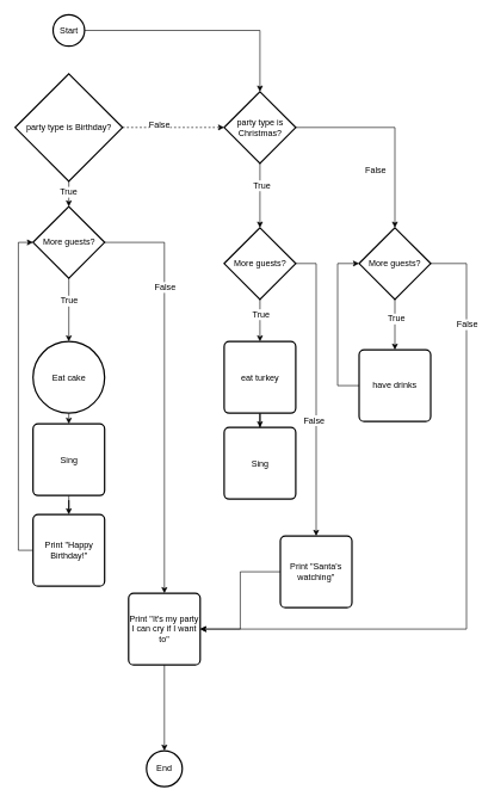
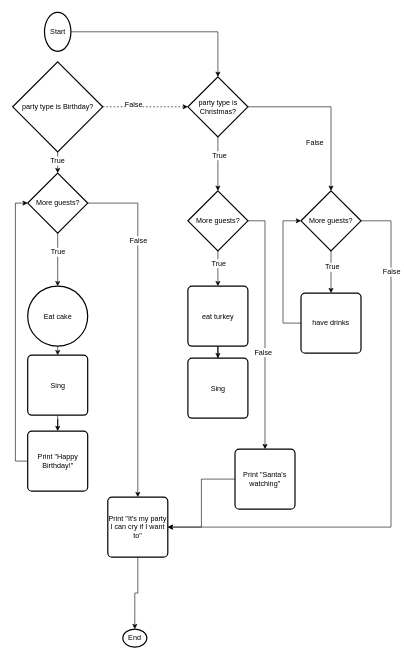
  <mxCell id="0" />
  <mxCell id="1" parent="0" />
  <mxCell id="2" style="edgeStyle=orthogonalEdgeStyle;rounded=0;orthogonalLoop=1;jettySize=auto;html=1;" edge="1" parent="1" source="3" target="22"><mxGeometry relative="1" as="geometry" /></mxCell>
- <mxCell id="3" value="Start" style="strokeWidth=2;html=1;shape=mxgraph.flowchart.start_2;whiteSpace=wrap;" vertex="1" parent="1"><mxGeometry x="73.5" y="20" width="44" height="44" as="geometry" /></mxCell>
+ <mxCell id="3" value="Start" style="strokeWidth=2;html=1;shape=mxgraph.flowchart.start_2;whiteSpace=wrap;" vertex="1" parent="1"><mxGeometry x="73.5" y="20" width="44" height="65" as="geometry" /></mxCell>
  <mxCell id="4" style="edgeStyle=orthogonalEdgeStyle;rounded=0;orthogonalLoop=1;jettySize=auto;html=1;exitX=0.5;exitY=1;exitDx=0;exitDy=0;exitPerimeter=0;" edge="1" parent="1" source="8" target="13"><mxGeometry relative="1" as="geometry" /></mxCell>
  <mxCell id="5" value="True" style="text;html=1;resizable=0;points=[];align=center;verticalAlign=middle;labelBackgroundColor=#ffffff;" vertex="1" connectable="0" parent="4"><mxGeometry x="-0.312" y="-1" relative="1" as="geometry"><mxPoint as="offset" /></mxGeometry></mxCell>
  <mxCell id="6" style="edgeStyle=orthogonalEdgeStyle;rounded=0;orthogonalLoop=1;jettySize=auto;html=1;dashed=1;" edge="1" parent="1" source="8" target="22"><mxGeometry relative="1" as="geometry"><Array as="points"><mxPoint x="251" y="178" /><mxPoint x="251" y="178" /></Array></mxGeometry></mxCell>
  <mxCell id="7" value="False" style="text;html=1;resizable=0;points=[];align=center;verticalAlign=middle;labelBackgroundColor=#ffffff;" vertex="1" connectable="0" parent="6"><mxGeometry x="0.134" y="31" relative="1" as="geometry"><mxPoint x="-30" y="28" as="offset" /></mxGeometry></mxCell>
  <mxCell id="8" value="party type is Birthday?" style="strokeWidth=2;html=1;shape=mxgraph.flowchart.decision;whiteSpace=wrap;" vertex="1" parent="1"><mxGeometry x="20.5" y="102.5" width="150" height="150" as="geometry" /></mxCell>
  <mxCell id="9" style="edgeStyle=orthogonalEdgeStyle;rounded=0;orthogonalLoop=1;jettySize=auto;html=1;exitX=0.5;exitY=1;exitDx=0;exitDy=0;exitPerimeter=0;entryX=0.5;entryY=0;entryDx=0;entryDy=0;" edge="1" parent="1" source="13" target="15"><mxGeometry relative="1" as="geometry" /></mxCell>
  <mxCell id="10" value="True" style="text;html=1;resizable=0;points=[];align=center;verticalAlign=middle;labelBackgroundColor=#ffffff;" vertex="1" connectable="0" parent="9"><mxGeometry x="-0.291" relative="1" as="geometry"><mxPoint as="offset" /></mxGeometry></mxCell>
  <mxCell id="11" style="edgeStyle=orthogonalEdgeStyle;rounded=0;orthogonalLoop=1;jettySize=auto;html=1;" edge="1" parent="1" source="13" target="34"><mxGeometry relative="1" as="geometry" /></mxCell>
  <mxCell id="12" value="False" style="text;html=1;resizable=0;points=[];align=center;verticalAlign=middle;labelBackgroundColor=#ffffff;" vertex="1" connectable="0" parent="11"><mxGeometry x="-0.625" y="-38" relative="1" as="geometry"><mxPoint x="38" y="38" as="offset" /></mxGeometry></mxCell>
  <mxCell id="13" value="More guests?" style="strokeWidth=2;html=1;shape=mxgraph.flowchart.decision;whiteSpace=wrap;" vertex="1" parent="1"><mxGeometry x="45.5" y="288" width="100" height="100" as="geometry" /></mxCell>
  <mxCell id="14" style="edgeStyle=orthogonalEdgeStyle;rounded=0;orthogonalLoop=1;jettySize=auto;html=1;exitX=0.5;exitY=1;exitDx=0;exitDy=0;entryX=0.5;entryY=0;entryDx=0;entryDy=0;" edge="1" parent="1" source="15" target="17"><mxGeometry relative="1" as="geometry" /></mxCell>
  <mxCell id="15" value="Eat cake" style="ellipse;whiteSpace=wrap;html=1;absoluteArcSize=1;arcSize=14;strokeWidth=2;" vertex="1" parent="1"><mxGeometry x="45.5" y="476.5" width="100" height="100" as="geometry" /></mxCell>
  <mxCell id="16" style="edgeStyle=orthogonalEdgeStyle;rounded=0;orthogonalLoop=1;jettySize=auto;html=1;" edge="1" parent="1" source="17" target="37"><mxGeometry relative="1" as="geometry" /></mxCell>
  <mxCell id="17" value="Sing" style="rounded=1;whiteSpace=wrap;html=1;absoluteArcSize=1;arcSize=14;strokeWidth=2;" vertex="1" parent="1"><mxGeometry x="45.5" y="591.5" width="100" height="100" as="geometry" /></mxCell>
  <mxCell id="18" style="edgeStyle=orthogonalEdgeStyle;rounded=0;orthogonalLoop=1;jettySize=auto;html=1;" edge="1" parent="1" source="22" target="27"><mxGeometry relative="1" as="geometry" /></mxCell>
  <mxCell id="19" value="True" style="text;html=1;resizable=0;points=[];align=center;verticalAlign=middle;labelBackgroundColor=#ffffff;" vertex="1" connectable="0" parent="18"><mxGeometry x="-0.315" y="2" relative="1" as="geometry"><mxPoint as="offset" /></mxGeometry></mxCell>
  <mxCell id="20" style="edgeStyle=orthogonalEdgeStyle;rounded=0;orthogonalLoop=1;jettySize=auto;html=1;" edge="1" parent="1" source="40" target="32"><mxGeometry relative="1" as="geometry" /></mxCell>
  <mxCell id="21" value="True" style="text;html=1;resizable=0;points=[];align=center;verticalAlign=middle;labelBackgroundColor=#ffffff;" vertex="1" connectable="0" parent="20"><mxGeometry x="-0.246" y="1" relative="1" as="geometry"><mxPoint as="offset" /></mxGeometry></mxCell>
  <mxCell id="22" value="party type is Christmas?" style="strokeWidth=2;html=1;shape=mxgraph.flowchart.decision;whiteSpace=wrap;" vertex="1" parent="1"><mxGeometry x="312.5" y="127.5" width="100" height="100" as="geometry" /></mxCell>
  <mxCell id="23" style="edgeStyle=orthogonalEdgeStyle;rounded=0;orthogonalLoop=1;jettySize=auto;html=1;exitX=0.5;exitY=1;exitDx=0;exitDy=0;exitPerimeter=0;entryX=0.5;entryY=0;entryDx=0;entryDy=0;" edge="1" parent="1" source="27" target="29"><mxGeometry relative="1" as="geometry" /></mxCell>
  <mxCell id="24" value="True" style="text;html=1;resizable=0;points=[];align=center;verticalAlign=middle;labelBackgroundColor=#ffffff;" vertex="1" connectable="0" parent="23"><mxGeometry x="-0.278" y="1" relative="1" as="geometry"><mxPoint as="offset" /></mxGeometry></mxCell>
  <mxCell id="25" style="edgeStyle=orthogonalEdgeStyle;rounded=0;orthogonalLoop=1;jettySize=auto;html=1;entryX=0.5;entryY=0;entryDx=0;entryDy=0;" edge="1" parent="1" source="27" target="44"><mxGeometry relative="1" as="geometry"><Array as="points"><mxPoint x="441" y="367" /></Array></mxGeometry></mxCell>
  <mxCell id="26" value="False" style="text;html=1;resizable=0;points=[];align=center;verticalAlign=middle;labelBackgroundColor=#ffffff;" vertex="1" connectable="0" parent="25"><mxGeometry x="0.201" y="-4" relative="1" as="geometry"><mxPoint y="1" as="offset" /></mxGeometry></mxCell>
  <mxCell id="27" value="More guests?" style="strokeWidth=2;html=1;shape=mxgraph.flowchart.decision;whiteSpace=wrap;" vertex="1" parent="1"><mxGeometry x="312.5" y="317.5" width="100" height="100" as="geometry" /></mxCell>
  <mxCell id="28" style="edgeStyle=orthogonalEdgeStyle;rounded=0;orthogonalLoop=1;jettySize=auto;html=1;" edge="1" parent="1" source="29" target="30"><mxGeometry relative="1" as="geometry" /></mxCell>
  <mxCell id="29" value="eat turkey" style="rounded=1;whiteSpace=wrap;html=1;absoluteArcSize=1;arcSize=14;strokeWidth=2;" vertex="1" parent="1"><mxGeometry x="312.5" y="476.5" width="100" height="100" as="geometry" /></mxCell>
  <mxCell id="30" value="Sing" style="rounded=1;whiteSpace=wrap;html=1;absoluteArcSize=1;arcSize=14;strokeWidth=2;" vertex="1" parent="1"><mxGeometry x="312.5" y="596.5" width="100" height="100" as="geometry" /></mxCell>
  <mxCell id="31" style="edgeStyle=orthogonalEdgeStyle;rounded=0;orthogonalLoop=1;jettySize=auto;html=1;entryX=0;entryY=0.5;entryDx=0;entryDy=0;entryPerimeter=0;exitX=0;exitY=0.5;exitDx=0;exitDy=0;" edge="1" parent="1" source="32" target="40"><mxGeometry relative="1" as="geometry"><Array as="points"><mxPoint x="471" y="538" /><mxPoint x="471" y="368" /></Array></mxGeometry></mxCell>
  <mxCell id="32" value="have drinks" style="rounded=1;whiteSpace=wrap;html=1;absoluteArcSize=1;arcSize=14;strokeWidth=2;" vertex="1" parent="1"><mxGeometry x="501" y="488" width="100" height="100" as="geometry" /></mxCell>
  <mxCell id="33" style="edgeStyle=orthogonalEdgeStyle;rounded=0;orthogonalLoop=1;jettySize=auto;html=1;entryX=0.5;entryY=0;entryDx=0;entryDy=0;entryPerimeter=0;" edge="1" parent="1" source="34" target="35"><mxGeometry relative="1" as="geometry" /></mxCell>
  <mxCell id="34" value="Print &quot;It's my party I can cry if I want to&quot;" style="rounded=1;whiteSpace=wrap;html=1;absoluteArcSize=1;arcSize=14;strokeWidth=2;" vertex="1" parent="1"><mxGeometry x="179" y="828" width="100" height="100" as="geometry" /></mxCell>
- <mxCell id="35" value="End" style="strokeWidth=2;html=1;shape=mxgraph.flowchart.start_2;whiteSpace=wrap;" vertex="1" parent="1"><mxGeometry x="204" y="1048" width="50" height="50" as="geometry" /></mxCell>
+ <mxCell id="35" value="End" style="strokeWidth=2;html=1;shape=mxgraph.flowchart.start_2;whiteSpace=wrap;" vertex="1" parent="1"><mxGeometry x="204" y="1048" width="40" height="30" as="geometry" /></mxCell>
  <mxCell id="36" style="edgeStyle=orthogonalEdgeStyle;rounded=0;orthogonalLoop=1;jettySize=auto;html=1;entryX=0;entryY=0.5;entryDx=0;entryDy=0;entryPerimeter=0;" edge="1" parent="1" source="37" target="13"><mxGeometry relative="1" as="geometry"><Array as="points"><mxPoint x="25" y="768" /><mxPoint x="25" y="338" /></Array></mxGeometry></mxCell>
  <mxCell id="37" value="Print &quot;Happy Birthday!&quot;" style="rounded=1;whiteSpace=wrap;html=1;absoluteArcSize=1;arcSize=14;strokeWidth=2;" vertex="1" parent="1"><mxGeometry x="45.5" y="718" width="100" height="100" as="geometry" /></mxCell>
  <mxCell id="38" style="edgeStyle=orthogonalEdgeStyle;rounded=0;orthogonalLoop=1;jettySize=auto;html=1;" edge="1" parent="1" source="40" target="34"><mxGeometry relative="1" as="geometry"><Array as="points"><mxPoint x="651" y="368" /><mxPoint x="651" y="878" /></Array></mxGeometry></mxCell>
  <mxCell id="39" value="False" style="text;html=1;resizable=0;points=[];align=center;verticalAlign=middle;labelBackgroundColor=#ffffff;" vertex="1" connectable="0" parent="38"><mxGeometry x="-0.71" relative="1" as="geometry"><mxPoint as="offset" /></mxGeometry></mxCell>
  <mxCell id="40" value="More guests?" style="strokeWidth=2;html=1;shape=mxgraph.flowchart.decision;whiteSpace=wrap;" vertex="1" parent="1"><mxGeometry x="501" y="317.5" width="100" height="100" as="geometry" /></mxCell>
  <mxCell id="41" style="edgeStyle=orthogonalEdgeStyle;rounded=0;orthogonalLoop=1;jettySize=auto;html=1;" edge="1" parent="1" source="22" target="40"><mxGeometry relative="1" as="geometry"><mxPoint x="412.5" y="177" as="sourcePoint" /><mxPoint x="512.571" y="476.5" as="targetPoint" /></mxGeometry></mxCell>
  <mxCell id="42" value="False" style="text;html=1;resizable=0;points=[];align=center;verticalAlign=middle;labelBackgroundColor=#ffffff;" vertex="1" connectable="0" parent="41"><mxGeometry x="-0.513" y="-62" relative="1" as="geometry"><mxPoint x="42.5" y="-2" as="offset" /></mxGeometry></mxCell>
  <mxCell id="43" style="edgeStyle=orthogonalEdgeStyle;rounded=0;orthogonalLoop=1;jettySize=auto;html=1;" edge="1" parent="1" source="44" target="34"><mxGeometry relative="1" as="geometry" /></mxCell>
  <mxCell id="44" value="Print &quot;Santa's watching&quot;" style="rounded=1;whiteSpace=wrap;html=1;absoluteArcSize=1;arcSize=14;strokeWidth=2;" vertex="1" parent="1"><mxGeometry x="391" y="748" width="100" height="100" as="geometry" /></mxCell>
